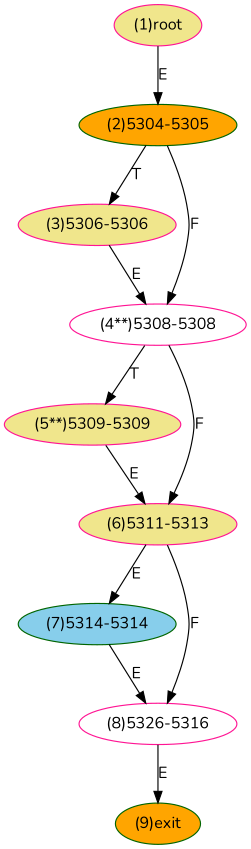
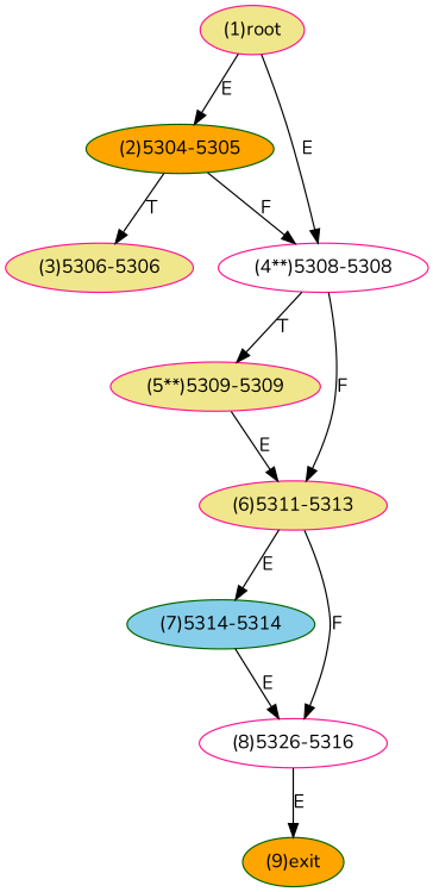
  digraph {
    fontname=Nunito
    node [color=deeppink fillcolor=khaki fontname=Nunito style=filled]
    edge [fontname=Nunito]
    n1 [label="(1)root"]
    n2 [color=darkgreen fillcolor=orange label="(2)5304-5305"]
    n3 [label="(3)5306-5306"]
    n4 [fillcolor=white label="(4**)5308-5308"]
    n5 [label="(5**)5309-5309"]
    n6 [label="(6)5311-5313"]
    n7 [color=darkgreen fillcolor=skyblue label="(7)5314-5314"]
    n8 [fillcolor=white label="(8)5326-5316"]
    n9 [color=darkgreen fillcolor=orange label="(9)exit"]
    n1 -> n2 [label=E]
    n2 -> n3 [label=T]
    n2 -> n4 [label=F]
-   n3 -> n4 [label=E]
+   n1 -> n4 [label=E]
    n4 -> n5 [label=T]
    n4 -> n6 [label=F]
    n5 -> n6 [label=E]
    n6 -> n7 [label=E]
    n6 -> n8 [label=F]
    n7 -> n8 [label=E]
    n8 -> n9 [label=E]
  }
